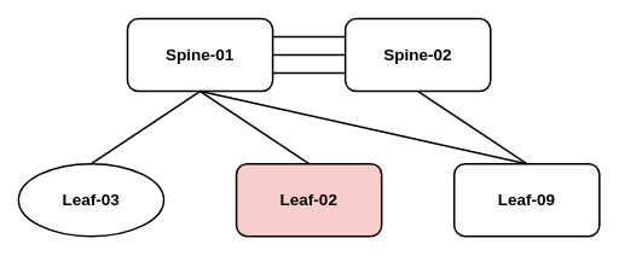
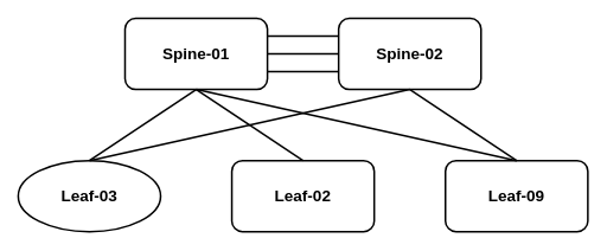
  <mxCell id="0" />
  <mxCell id="1" parent="0" />
  <mxCell id="2" style="rounded=0;orthogonalLoop=1;jettySize=auto;html=1;exitX=0.5;exitY=1;exitDx=0;exitDy=0;entryX=0.5;entryY=0;entryDx=0;entryDy=0;fontSize=14;endArrow=none;endFill=0;strokeWidth=2;" edge="1" parent="1" source="3" target="5"><mxGeometry relative="1" as="geometry" /></mxCell>
  <mxCell id="3" value="Spine-01" style="rounded=1;whiteSpace=wrap;html=1;fontSize=18;fontStyle=1;strokeWidth=2;" vertex="1" parent="1"><mxGeometry x="140" y="20" width="160" height="80" as="geometry" /></mxCell>
  <mxCell id="4" value="Spine-02" style="rounded=1;whiteSpace=wrap;html=1;fontSize=18;fontStyle=1;strokeWidth=2;" vertex="1" parent="1"><mxGeometry x="380" y="20" width="160" height="80" as="geometry" /></mxCell>
  <mxCell id="5" value="Leaf-03" style="ellipse;whiteSpace=wrap;html=1;fontSize=18;fontStyle=1;strokeWidth=2;" vertex="1" parent="1"><mxGeometry x="20" y="180" width="160" height="80" as="geometry" /></mxCell>
- <mxCell id="6" value="Leaf-02" style="rounded=1;whiteSpace=wrap;html=1;fontSize=18;fontStyle=1;strokeWidth=2;fillColor=#f8cecc;" vertex="1" parent="1"><mxGeometry x="260" y="180" width="160" height="80" as="geometry" /></mxCell>
+ <mxCell id="6" value="Leaf-02" style="rounded=1;whiteSpace=wrap;html=1;fontSize=18;fontStyle=1;strokeWidth=2;" vertex="1" parent="1"><mxGeometry x="260" y="180" width="160" height="80" as="geometry" /></mxCell>
  <mxCell id="7" value="Leaf-09" style="rounded=1;whiteSpace=wrap;html=1;fontSize=18;fontStyle=1;strokeWidth=2;" vertex="1" parent="1"><mxGeometry x="500" y="180" width="160" height="80" as="geometry" /></mxCell>
  <mxCell id="8" style="rounded=0;orthogonalLoop=1;jettySize=auto;html=1;exitX=0.5;exitY=1;exitDx=0;exitDy=0;entryX=0.5;entryY=0;entryDx=0;entryDy=0;fontSize=14;endArrow=none;endFill=0;strokeWidth=2;" edge="1" parent="1" source="3" target="6"><mxGeometry relative="1" as="geometry"><mxPoint x="230" y="110" as="sourcePoint" /><mxPoint x="110" y="190" as="targetPoint" /></mxGeometry></mxCell>
  <mxCell id="9" style="rounded=0;orthogonalLoop=1;jettySize=auto;html=1;exitX=0.5;exitY=1;exitDx=0;exitDy=0;entryX=0.5;entryY=0;entryDx=0;entryDy=0;fontSize=14;endArrow=none;endFill=0;strokeWidth=2;" edge="1" parent="1" source="3" target="7"><mxGeometry relative="1" as="geometry"><mxPoint x="230" y="110" as="sourcePoint" /><mxPoint x="350" y="190" as="targetPoint" /></mxGeometry></mxCell>
  <mxCell id="10" style="rounded=0;orthogonalLoop=1;jettySize=auto;html=1;exitX=1;exitY=0.25;exitDx=0;exitDy=0;entryX=0;entryY=0.25;entryDx=0;entryDy=0;fontSize=14;endArrow=none;endFill=0;strokeWidth=2;" edge="1" parent="1" source="3" target="4"><mxGeometry relative="1" as="geometry"><mxPoint x="230" y="110" as="sourcePoint" /><mxPoint x="590" y="190" as="targetPoint" /></mxGeometry></mxCell>
  <mxCell id="11" style="rounded=0;orthogonalLoop=1;jettySize=auto;html=1;fontSize=14;endArrow=none;endFill=0;entryX=0;entryY=0.5;entryDx=0;entryDy=0;exitX=1;exitY=0.5;exitDx=0;exitDy=0;strokeWidth=2;" edge="1" parent="1" source="3" target="4"><mxGeometry relative="1" as="geometry"><mxPoint x="340" y="70" as="sourcePoint" /><mxPoint x="360" y="70" as="targetPoint" /></mxGeometry></mxCell>
  <mxCell id="12" style="rounded=0;orthogonalLoop=1;jettySize=auto;html=1;exitX=1;exitY=0.75;exitDx=0;exitDy=0;entryX=0;entryY=0.75;entryDx=0;entryDy=0;fontSize=14;endArrow=none;endFill=0;strokeWidth=2;" edge="1" parent="1" source="3" target="4"><mxGeometry relative="1" as="geometry"><mxPoint x="310" y="69.5" as="sourcePoint" /><mxPoint x="390" y="69.5" as="targetPoint" /></mxGeometry></mxCell>
+ <mxCell id="13" style="rounded=0;orthogonalLoop=1;jettySize=auto;html=1;exitX=0.5;exitY=1;exitDx=0;exitDy=0;entryX=0.5;entryY=0;entryDx=0;entryDy=0;fontSize=14;endArrow=none;endFill=0;strokeWidth=2;" edge="1" parent="1" source="4" target="5"><mxGeometry relative="1" as="geometry"><mxPoint x="230" y="110" as="sourcePoint" /><mxPoint x="110" y="190" as="targetPoint" /></mxGeometry></mxCell>
  <mxCell id="14" style="rounded=0;orthogonalLoop=1;jettySize=auto;html=1;exitX=0.5;exitY=1;exitDx=0;exitDy=0;entryX=0.5;entryY=0;entryDx=0;entryDy=0;fontSize=14;endArrow=none;endFill=0;strokeWidth=2;" edge="1" parent="1" source="4" target="7"><mxGeometry relative="1" as="geometry"><mxPoint x="470" y="110" as="sourcePoint" /><mxPoint x="130" y="210" as="targetPoint" /></mxGeometry></mxCell>
